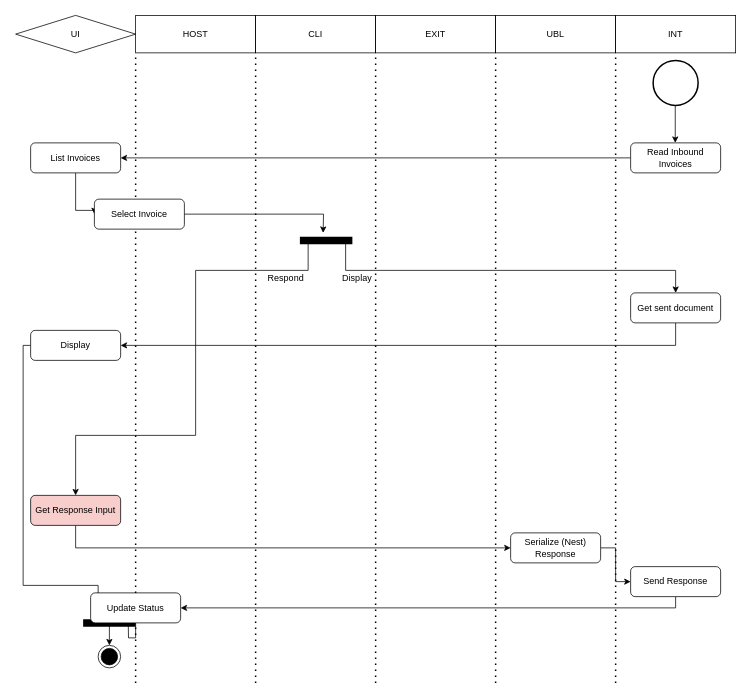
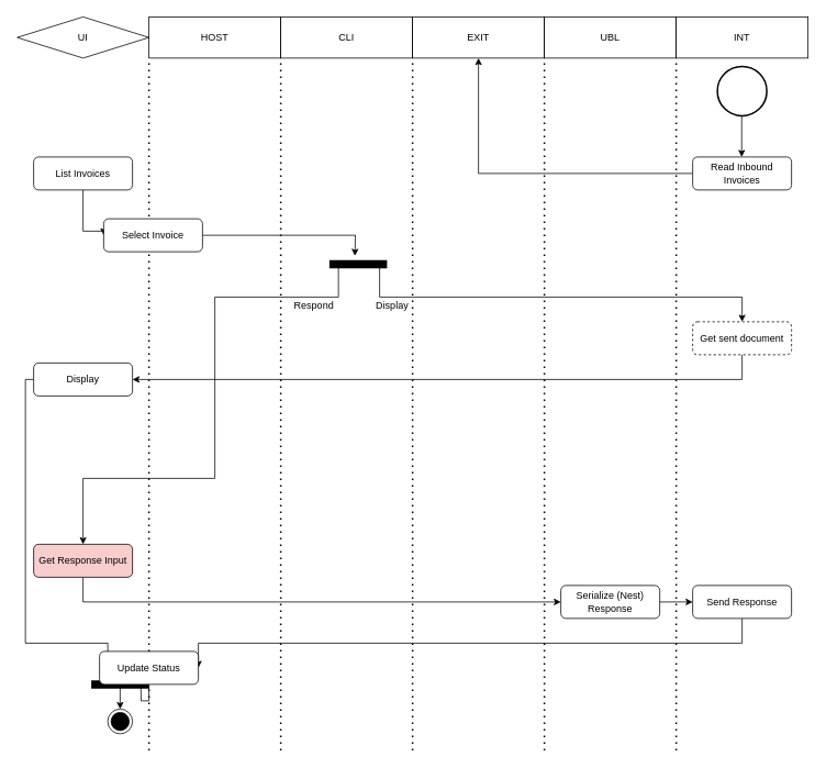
  <mxCell id="0" />
  <mxCell id="1" parent="0" />
  <mxCell id="2" value="UI" style="rhombus;whiteSpace=wrap;html=1;fillColor=none;" vertex="1" parent="1"><mxGeometry y="20" width="160" height="50" as="geometry" x="20" /></mxCell>
  <mxCell id="3" value="HOST" style="rounded=0;whiteSpace=wrap;html=1;fillColor=none;" vertex="1" parent="1"><mxGeometry x="180" y="20" width="160" height="50" as="geometry" /></mxCell>
  <mxCell id="4" value="CLI" style="rounded=0;whiteSpace=wrap;html=1;fillColor=none;" vertex="1" parent="1"><mxGeometry x="340" y="20" width="160" height="50" as="geometry" /></mxCell>
  <mxCell id="5" value="EXIT" style="rounded=0;whiteSpace=wrap;html=1;fillColor=none;" vertex="1" parent="1"><mxGeometry x="500" y="20" width="160" height="50" as="geometry" /></mxCell>
  <mxCell id="6" value="UBL" style="rounded=0;whiteSpace=wrap;html=1;fillColor=none;" vertex="1" parent="1"><mxGeometry x="660" y="20" width="160" height="50" as="geometry" /></mxCell>
  <mxCell id="7" value="INT" style="rounded=0;whiteSpace=wrap;html=1;fillColor=none;" vertex="1" parent="1"><mxGeometry x="820" y="20" width="160" height="50" as="geometry" /></mxCell>
  <mxCell id="8" value="" style="strokeWidth=2;html=1;shape=mxgraph.flowchart.start_2;whiteSpace=wrap;" vertex="1" parent="1"><mxGeometry x="870" y="80" width="60" height="60" as="geometry" /></mxCell>
  <mxCell id="9" value="" style="endArrow=classic;html=1;" edge="1" parent="1"><mxGeometry width="50" height="50" relative="1" as="geometry"><mxPoint x="899.5" y="140" as="sourcePoint" /><mxPoint x="899.5" y="190" as="targetPoint" /></mxGeometry></mxCell>
- <mxCell id="10" style="edgeStyle=orthogonalEdgeStyle;rounded=0;orthogonalLoop=1;jettySize=auto;html=1;entryX=1;entryY=0.5;entryDx=0;entryDy=0;" edge="1" parent="1" source="11" target="18"><mxGeometry relative="1" as="geometry" /></mxCell>
+ <mxCell id="10" style="edgeStyle=orthogonalEdgeStyle;rounded=0;orthogonalLoop=1;jettySize=auto;html=1;" edge="1" parent="1" source="11" target="5"><mxGeometry relative="1" as="geometry" /></mxCell>
  <mxCell id="11" value="Read Inbound Invoices" style="rounded=1;whiteSpace=wrap;html=1;" vertex="1" parent="1"><mxGeometry x="840" y="190" width="120" height="40" as="geometry" /></mxCell>
  <mxCell id="12" value="" style="endArrow=none;dashed=1;html=1;dashPattern=1 3;strokeWidth=2;entryX=0;entryY=1;entryDx=0;entryDy=0;" edge="1" parent="1" target="3"><mxGeometry width="50" height="50" relative="1" as="geometry"><mxPoint x="180" y="910" as="sourcePoint" /><mxPoint x="730" y="330" as="targetPoint" /></mxGeometry></mxCell>
  <mxCell id="13" value="" style="endArrow=none;dashed=1;html=1;dashPattern=1 3;strokeWidth=2;entryX=0;entryY=1;entryDx=0;entryDy=0;" edge="1" parent="1"><mxGeometry width="50" height="50" relative="1" as="geometry"><mxPoint x="340" y="910" as="sourcePoint" /><mxPoint x="340" y="70" as="targetPoint" /></mxGeometry></mxCell>
  <mxCell id="14" value="" style="endArrow=none;dashed=1;html=1;dashPattern=1 3;strokeWidth=2;entryX=0;entryY=1;entryDx=0;entryDy=0;" edge="1" parent="1"><mxGeometry width="50" height="50" relative="1" as="geometry"><mxPoint x="500" y="910" as="sourcePoint" /><mxPoint x="500" y="70" as="targetPoint" /></mxGeometry></mxCell>
  <mxCell id="15" value="" style="endArrow=none;dashed=1;html=1;dashPattern=1 3;strokeWidth=2;entryX=0;entryY=1;entryDx=0;entryDy=0;" edge="1" parent="1"><mxGeometry width="50" height="50" relative="1" as="geometry"><mxPoint x="660" y="910" as="sourcePoint" /><mxPoint x="660" y="70" as="targetPoint" /></mxGeometry></mxCell>
  <mxCell id="16" value="" style="endArrow=none;dashed=1;html=1;dashPattern=1 3;strokeWidth=2;entryX=0;entryY=1;entryDx=0;entryDy=0;" edge="1" parent="1"><mxGeometry width="50" height="50" relative="1" as="geometry"><mxPoint x="820" y="910" as="sourcePoint" /><mxPoint x="820" y="70" as="targetPoint" /></mxGeometry></mxCell>
  <mxCell id="17" style="edgeStyle=orthogonalEdgeStyle;rounded=0;orthogonalLoop=1;jettySize=auto;html=1;entryX=0;entryY=0.5;entryDx=0;entryDy=0;" edge="1" parent="1" source="18" target="20"><mxGeometry relative="1" as="geometry"><Array as="points"><mxPoint x="100" y="280" /></Array></mxGeometry></mxCell>
  <mxCell id="18" value="List Invoices" style="rounded=1;whiteSpace=wrap;html=1;" vertex="1" parent="1"><mxGeometry x="40" y="190" width="120" height="40" as="geometry" /></mxCell>
  <mxCell id="19" style="edgeStyle=orthogonalEdgeStyle;rounded=0;orthogonalLoop=1;jettySize=auto;html=1;strokeWidth=1;" edge="1" parent="1" source="20"><mxGeometry relative="1" as="geometry"><mxPoint x="430" y="310" as="targetPoint" /></mxGeometry></mxCell>
  <mxCell id="20" value="Select Invoice" style="rounded=1;whiteSpace=wrap;html=1;" vertex="1" parent="1"><mxGeometry x="125" y="265" width="120" height="40" as="geometry" /></mxCell>
  <mxCell id="21" value="" style="endArrow=none;html=1;strokeWidth=10;" edge="1" parent="1"><mxGeometry width="50" height="50" relative="1" as="geometry"><mxPoint x="399" y="320" as="sourcePoint" /><mxPoint x="469" y="320" as="targetPoint" /></mxGeometry></mxCell>
  <mxCell id="22" style="edgeStyle=orthogonalEdgeStyle;rounded=0;orthogonalLoop=1;jettySize=auto;html=1;entryX=1;entryY=0.5;entryDx=0;entryDy=0;strokeWidth=1;" edge="1" parent="1" source="23" target="37"><mxGeometry relative="1" as="geometry"><Array as="points"><mxPoint x="900" y="460" /></Array></mxGeometry></mxCell>
- <mxCell id="23" value="Get sent document" style="rounded=1;whiteSpace=wrap;html=1;" vertex="1" parent="1"><mxGeometry x="840" y="390" width="120" height="40" as="geometry" /></mxCell>
+ <mxCell id="23" value="Get sent document" style="rounded=1;whiteSpace=wrap;html=1;dashed=1;" vertex="1" parent="1"><mxGeometry x="840" y="390" width="120" height="40" as="geometry" /></mxCell>
  <mxCell id="24" style="edgeStyle=orthogonalEdgeStyle;rounded=0;orthogonalLoop=1;jettySize=auto;html=1;entryX=0.5;entryY=0;entryDx=0;entryDy=0;strokeWidth=1;" edge="1" parent="1" target="23"><mxGeometry relative="1" as="geometry"><mxPoint x="460" y="320" as="sourcePoint" /><Array as="points"><mxPoint x="460" y="360" /><mxPoint x="900" y="360" /></Array></mxGeometry></mxCell>
  <mxCell id="25" value="Display" style="text;html=1;align=center;verticalAlign=middle;resizable=0;points=[];autosize=1;strokeColor=none;" vertex="1" parent="1"><mxGeometry x="450" y="360" width="50" height="20" as="geometry" /></mxCell>
  <mxCell id="26" style="edgeStyle=orthogonalEdgeStyle;rounded=0;orthogonalLoop=1;jettySize=auto;html=1;entryX=0.5;entryY=0;entryDx=0;entryDy=0;strokeWidth=1;" edge="1" parent="1" target="29"><mxGeometry relative="1" as="geometry"><mxPoint x="410" y="320" as="sourcePoint" /><Array as="points"><mxPoint x="410" y="360" /><mxPoint x="260" y="360" /><mxPoint x="260" y="580" /><mxPoint x="100" y="580" /></Array></mxGeometry></mxCell>
  <mxCell id="27" value="Respond" style="text;html=1;align=center;verticalAlign=middle;resizable=0;points=[];autosize=1;strokeColor=none;" vertex="1" parent="1"><mxGeometry x="350" y="360" width="60" height="20" as="geometry" /></mxCell>
  <mxCell id="28" style="edgeStyle=orthogonalEdgeStyle;rounded=0;orthogonalLoop=1;jettySize=auto;html=1;entryX=0;entryY=0.5;entryDx=0;entryDy=0;strokeWidth=1;" edge="1" parent="1" source="29" target="31"><mxGeometry relative="1" as="geometry"><Array as="points"><mxPoint x="100" y="730" /></Array></mxGeometry></mxCell>
  <mxCell id="29" value="Get Response Input" style="rounded=1;whiteSpace=wrap;html=1;fillColor=#f8cecc;" vertex="1" parent="1"><mxGeometry x="40" y="660" width="120" height="40" as="geometry" /></mxCell>
  <mxCell id="30" style="edgeStyle=orthogonalEdgeStyle;rounded=0;orthogonalLoop=1;jettySize=auto;html=1;entryX=0;entryY=0.5;entryDx=0;entryDy=0;strokeWidth=1;" edge="1" parent="1" source="31" target="33"><mxGeometry relative="1" as="geometry" /></mxCell>
  <mxCell id="31" value="Serialize (Nest) Response" style="rounded=1;whiteSpace=wrap;html=1;" vertex="1" parent="1"><mxGeometry x="680" y="710" width="120" height="40" as="geometry" /></mxCell>
  <mxCell id="32" style="edgeStyle=orthogonalEdgeStyle;rounded=0;orthogonalLoop=1;jettySize=auto;html=1;entryX=1;entryY=0.5;entryDx=0;entryDy=0;strokeWidth=1;" edge="1" parent="1" source="33" target="40"><mxGeometry relative="1" as="geometry"><Array as="points"><mxPoint x="900" y="780" /></Array></mxGeometry></mxCell>
- <mxCell id="33" value="Send Response" style="rounded=1;whiteSpace=wrap;html=1;" vertex="1" parent="1"><mxGeometry x="840" y="755" width="120" height="40" as="geometry" /></mxCell>
+ <mxCell id="33" value="Send Response" style="rounded=1;whiteSpace=wrap;html=1;" vertex="1" parent="1"><mxGeometry x="840" y="710" width="120" height="40" as="geometry" /></mxCell>
  <mxCell id="34" style="edgeStyle=orthogonalEdgeStyle;rounded=0;orthogonalLoop=1;jettySize=auto;html=1;entryX=0.5;entryY=0;entryDx=0;entryDy=0;" edge="1" parent="1" target="35"><mxGeometry relative="1" as="geometry"><mxPoint x="145" y="830" as="sourcePoint" /></mxGeometry></mxCell>
  <mxCell id="35" value="" style="ellipse;html=1;shape=endState;fillColor=#000000;" vertex="1" parent="1"><mxGeometry x="130" y="860" width="30" height="30" as="geometry" /></mxCell>
  <mxCell id="36" style="edgeStyle=orthogonalEdgeStyle;rounded=0;orthogonalLoop=1;jettySize=auto;html=1;strokeWidth=1;" edge="1" parent="1" source="37"><mxGeometry relative="1" as="geometry"><mxPoint x="130" y="820" as="targetPoint" /><Array as="points"><mxPoint x="30" y="460" /><mxPoint x="30" y="780" /><mxPoint x="130" y="780" /></Array></mxGeometry></mxCell>
  <mxCell id="37" value="Display" style="rounded=1;whiteSpace=wrap;html=1;" vertex="1" parent="1"><mxGeometry x="40" y="440" width="120" height="40" as="geometry" /></mxCell>
  <mxCell id="38" value="" style="endArrow=none;html=1;strokeWidth=10;" edge="1" parent="1"><mxGeometry width="50" height="50" relative="1" as="geometry"><mxPoint x="110" y="830" as="sourcePoint" /><mxPoint x="180" y="830" as="targetPoint" /></mxGeometry></mxCell>
  <mxCell id="39" style="edgeStyle=orthogonalEdgeStyle;rounded=0;orthogonalLoop=1;jettySize=auto;html=1;strokeWidth=1;" edge="1" parent="1" source="40"><mxGeometry relative="1" as="geometry"><mxPoint x="170" y="820" as="targetPoint" /></mxGeometry></mxCell>
  <mxCell id="40" value="Update Status" style="rounded=1;whiteSpace=wrap;html=1;" vertex="1" parent="1"><mxGeometry x="120" y="790" width="120" height="40" as="geometry" /></mxCell>
